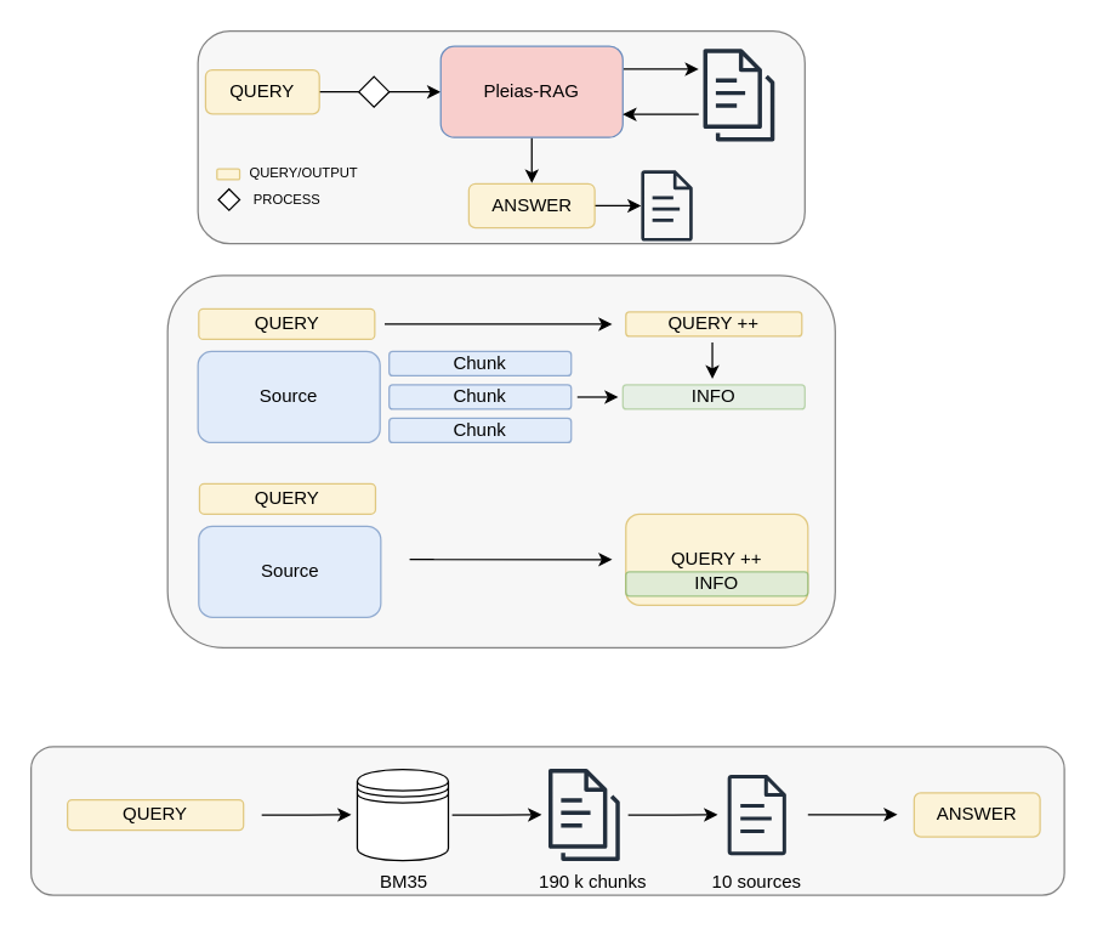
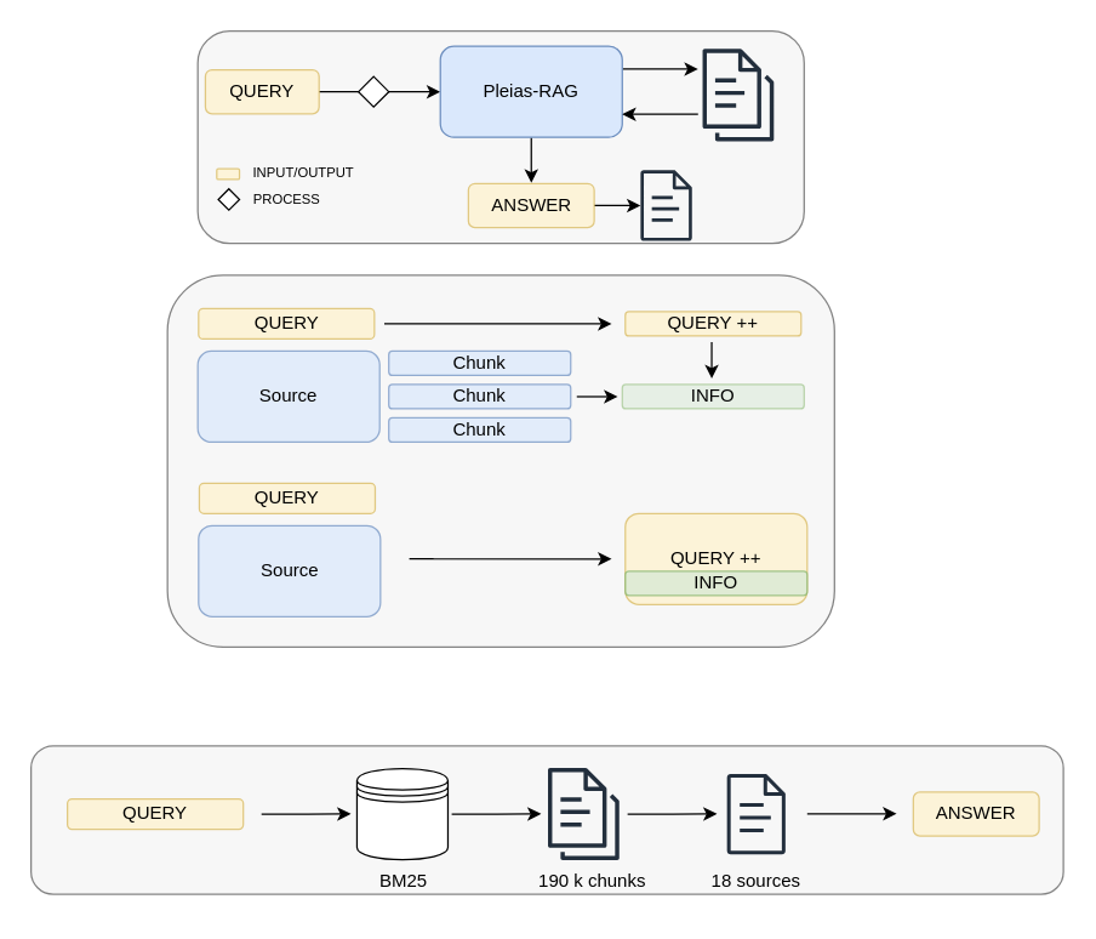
  <mxCell id="0" />
  <mxCell id="1" parent="0" />
  <mxCell id="2" value="" style="rounded=1;whiteSpace=wrap;html=1;fillColor=#f5f5f5;fontColor=#333333;strokeColor=#666666;opacity=80;" vertex="1" parent="1"><mxGeometry x="20" y="491.16" width="681" height="97.84" as="geometry" /></mxCell>
  <mxCell id="3" value="" style="rounded=1;whiteSpace=wrap;html=1;fillColor=#f5f5f5;fontColor=#333333;strokeColor=#666666;opacity=80;" vertex="1" parent="1"><mxGeometry x="110" y="181" width="440" height="245" as="geometry" /></mxCell>
  <mxCell id="4" value="" style="rounded=1;whiteSpace=wrap;html=1;fillColor=#f5f5f5;fontColor=#333333;strokeColor=#666666;opacity=80;" vertex="1" parent="1"><mxGeometry x="130" y="20" width="400" height="140" as="geometry" /></mxCell>
  <mxCell id="5" style="edgeStyle=orthogonalEdgeStyle;rounded=0;orthogonalLoop=1;jettySize=auto;html=1;exitX=1;exitY=0.5;exitDx=0;exitDy=0;entryX=0;entryY=0.5;entryDx=0;entryDy=0;" edge="1" parent="1"><mxGeometry relative="1" as="geometry"><mxPoint x="290" y="60" as="targetPoint" /><mxPoint x="210" y="60" as="sourcePoint" /></mxGeometry></mxCell>
  <mxCell id="6" value="" style="rhombus;whiteSpace=wrap;html=1;" vertex="1" parent="1"><mxGeometry x="236" y="50" width="20" height="20" as="geometry" /></mxCell>
  <mxCell id="7" style="edgeStyle=orthogonalEdgeStyle;rounded=0;orthogonalLoop=1;jettySize=auto;html=1;exitX=1;exitY=0.25;exitDx=0;exitDy=0;" edge="1" parent="1" source="9"><mxGeometry relative="1" as="geometry"><mxPoint x="460" y="45.077" as="targetPoint" /></mxGeometry></mxCell>
  <mxCell id="8" style="edgeStyle=orthogonalEdgeStyle;rounded=0;orthogonalLoop=1;jettySize=auto;html=1;entryX=0.5;entryY=0;entryDx=0;entryDy=0;" edge="1" parent="1" source="9"><mxGeometry relative="1" as="geometry"><mxPoint x="350" y="120" as="targetPoint" /></mxGeometry></mxCell>
- <mxCell id="9" value="Pleias-RAG" style="rounded=1;whiteSpace=wrap;html=1;fillColor=#f8cecc;strokeColor=#6c8ebf;" vertex="1" parent="1"><mxGeometry x="290" y="30" width="120" height="60" as="geometry" /></mxCell>
+ <mxCell id="9" value="Pleias-RAG" style="rounded=1;whiteSpace=wrap;html=1;fillColor=#dae8fc;strokeColor=#6c8ebf;" vertex="1" parent="1"><mxGeometry x="290" y="30" width="120" height="60" as="geometry" /></mxCell>
  <mxCell id="10" value="" style="sketch=0;outlineConnect=0;fontColor=#232F3E;gradientColor=none;fillColor=#232F3D;strokeColor=none;dashed=0;verticalLabelPosition=bottom;verticalAlign=top;align=center;html=1;fontSize=12;fontStyle=0;aspect=fixed;pointerEvents=1;shape=mxgraph.aws4.documents3;" vertex="1" parent="1"><mxGeometry x="463" y="30" width="47" height="64.32" as="geometry" /></mxCell>
  <mxCell id="11" style="edgeStyle=orthogonalEdgeStyle;rounded=0;orthogonalLoop=1;jettySize=auto;html=1;exitX=1;exitY=0.5;exitDx=0;exitDy=0;" edge="1" parent="1" source="26" target="16"><mxGeometry relative="1" as="geometry"><mxPoint x="385" y="135" as="sourcePoint" /></mxGeometry></mxCell>
  <mxCell id="12" style="edgeStyle=orthogonalEdgeStyle;rounded=0;orthogonalLoop=1;jettySize=auto;html=1;" edge="1" parent="1"><mxGeometry relative="1" as="geometry"><mxPoint x="410" y="74.81" as="targetPoint" /><mxPoint x="460" y="74.81" as="sourcePoint" /><Array as="points"><mxPoint x="460" y="74.81" /><mxPoint x="460" y="74.81" /></Array></mxGeometry></mxCell>
  <mxCell id="13" value="" style="rhombus;whiteSpace=wrap;html=1;" vertex="1" parent="1"><mxGeometry x="143.5" y="124" width="14" height="14" as="geometry" /></mxCell>
- <mxCell id="14" value="&lt;font style=&quot;font-size: 9px;&quot;&gt;QUERY/OUTPUT&lt;/font&gt;" style="text;html=1;align=center;verticalAlign=middle;whiteSpace=wrap;rounded=0;" vertex="1" parent="1"><mxGeometry x="150" y="98" width="100" height="30" as="geometry" /></mxCell>
+ <mxCell id="14" value="&lt;font style=&quot;font-size: 9px;&quot;&gt;INPUT/OUTPUT&lt;/font&gt;" style="text;html=1;align=center;verticalAlign=middle;whiteSpace=wrap;rounded=0;" vertex="1" parent="1"><mxGeometry x="150" y="98" width="100" height="30" as="geometry" /></mxCell>
  <mxCell id="15" value="&lt;font style=&quot;font-size: 9px;&quot;&gt;PROCESS&lt;/font&gt;" style="text;html=1;align=center;verticalAlign=middle;whiteSpace=wrap;rounded=0;" vertex="1" parent="1"><mxGeometry x="157.5" y="115" width="62" height="30" as="geometry" /></mxCell>
  <mxCell id="16" value="" style="sketch=0;outlineConnect=0;fontColor=#232F3E;gradientColor=none;fillColor=#232F3D;strokeColor=none;dashed=0;verticalLabelPosition=bottom;verticalAlign=top;align=center;html=1;fontSize=12;fontStyle=0;aspect=fixed;pointerEvents=1;shape=mxgraph.aws4.document;" vertex="1" parent="1"><mxGeometry x="422" y="111.7" width="34.06" height="46.6" as="geometry" /></mxCell>
  <mxCell id="17" value="Source" style="rounded=1;whiteSpace=wrap;html=1;fillColor=#dae8fc;strokeColor=#6c8ebf;opacity=70;" vertex="1" parent="1"><mxGeometry x="130" y="231" width="120" height="60" as="geometry" /></mxCell>
  <mxCell id="18" value="Chunk" style="rounded=1;whiteSpace=wrap;html=1;fillColor=#dae8fc;strokeColor=#6c8ebf;opacity=70;" vertex="1" parent="1"><mxGeometry x="256" y="231" width="120" height="16" as="geometry" /></mxCell>
  <mxCell id="19" style="edgeStyle=orthogonalEdgeStyle;rounded=0;orthogonalLoop=1;jettySize=auto;html=1;" edge="1" parent="1"><mxGeometry relative="1" as="geometry"><mxPoint x="407" y="261" as="targetPoint" /><mxPoint x="380" y="261" as="sourcePoint" /></mxGeometry></mxCell>
  <mxCell id="20" value="Chunk" style="rounded=1;whiteSpace=wrap;html=1;fillColor=#dae8fc;strokeColor=#6c8ebf;opacity=70;" vertex="1" parent="1"><mxGeometry x="256" y="253" width="120" height="16" as="geometry" /></mxCell>
  <mxCell id="21" value="Chunk" style="rounded=1;whiteSpace=wrap;html=1;fillColor=#dae8fc;strokeColor=#6c8ebf;opacity=70;" vertex="1" parent="1"><mxGeometry x="256" y="275" width="120" height="16" as="geometry" /></mxCell>
  <mxCell id="22" style="edgeStyle=orthogonalEdgeStyle;rounded=0;orthogonalLoop=1;jettySize=auto;html=1;" edge="1" parent="1"><mxGeometry relative="1" as="geometry"><mxPoint x="403" y="213" as="targetPoint" /><mxPoint x="253" y="213" as="sourcePoint" /></mxGeometry></mxCell>
  <mxCell id="23" value="&lt;span style=&quot;color: rgb(0, 0, 0); font-family: Helvetica; font-size: 12px; font-style: normal; font-variant-ligatures: normal; font-variant-caps: normal; font-weight: 400; letter-spacing: normal; orphans: 2; text-align: center; text-indent: 0px; text-transform: none; widows: 2; word-spacing: 0px; -webkit-text-stroke-width: 0px; white-space: normal; text-decoration-thickness: initial; text-decoration-style: initial; text-decoration-color: initial; float: none; display: inline !important;&quot;&gt;QUERY&lt;/span&gt;" style="rounded=1;whiteSpace=wrap;html=1;fillColor=#fff2cc;strokeColor=#d6b656;opacity=70;" vertex="1" parent="1"><mxGeometry x="130.5" y="203" width="116" height="20" as="geometry" /></mxCell>
  <mxCell id="24" value="&lt;span style=&quot;color: rgb(0, 0, 0); font-family: Helvetica; font-size: 12px; font-style: normal; font-variant-ligatures: normal; font-variant-caps: normal; font-weight: 400; letter-spacing: normal; orphans: 2; text-align: center; text-indent: 0px; text-transform: none; widows: 2; word-spacing: 0px; -webkit-text-stroke-width: 0px; white-space: normal; text-decoration-thickness: initial; text-decoration-style: initial; text-decoration-color: initial; float: none; display: inline !important;&quot;&gt;QUERY&lt;/span&gt;" style="rounded=1;whiteSpace=wrap;html=1;fillColor=#fff2cc;strokeColor=#d6b656;opacity=70;" vertex="1" parent="1"><mxGeometry x="135" y="45.5" width="75" height="29" as="geometry" /></mxCell>
  <mxCell id="25" value="" style="rounded=1;whiteSpace=wrap;html=1;fillColor=#fff2cc;strokeColor=#d6b656;opacity=70;" vertex="1" parent="1"><mxGeometry x="142.5" y="110.82" width="15" height="7" as="geometry" /></mxCell>
  <mxCell id="26" value="ANSWER" style="rounded=1;whiteSpace=wrap;html=1;fillColor=#fff2cc;strokeColor=#d6b656;opacity=70;" vertex="1" parent="1"><mxGeometry x="308.5" y="120.5" width="83" height="29" as="geometry" /></mxCell>
  <mxCell id="27" value="INFO" style="rounded=1;whiteSpace=wrap;html=1;fillColor=#d5e8d4;strokeColor=#82b366;opacity=50;" vertex="1" parent="1"><mxGeometry x="410" y="253" width="120" height="16" as="geometry" /></mxCell>
  <mxCell id="28" value="" style="edgeStyle=orthogonalEdgeStyle;rounded=0;orthogonalLoop=1;jettySize=auto;html=1;" edge="1" parent="1"><mxGeometry relative="1" as="geometry"><mxPoint x="469" y="225" as="sourcePoint" /><mxPoint x="469" y="249" as="targetPoint" /></mxGeometry></mxCell>
  <mxCell id="29" value="&lt;span style=&quot;color: rgb(0, 0, 0); font-family: Helvetica; font-size: 12px; font-style: normal; font-variant-ligatures: normal; font-variant-caps: normal; font-weight: 400; letter-spacing: normal; orphans: 2; text-align: center; text-indent: 0px; text-transform: none; widows: 2; word-spacing: 0px; -webkit-text-stroke-width: 0px; white-space: normal; text-decoration-thickness: initial; text-decoration-style: initial; text-decoration-color: initial; float: none; display: inline !important;&quot;&gt;QUERY ++&lt;/span&gt;" style="rounded=1;whiteSpace=wrap;html=1;fillColor=#fff2cc;strokeColor=#d6b656;opacity=70;" vertex="1" parent="1"><mxGeometry x="412" y="205" width="116" height="16" as="geometry" /></mxCell>
  <mxCell id="30" value="Source" style="rounded=1;whiteSpace=wrap;html=1;fillColor=#dae8fc;strokeColor=#6c8ebf;opacity=70;" vertex="1" parent="1"><mxGeometry x="130.5" y="346" width="120" height="60" as="geometry" /></mxCell>
  <mxCell id="31" style="edgeStyle=orthogonalEdgeStyle;rounded=0;orthogonalLoop=1;jettySize=auto;html=1;" edge="1" parent="1"><mxGeometry relative="1" as="geometry"><mxPoint x="403" y="368" as="targetPoint" /><mxPoint x="285.5" y="367.83" as="sourcePoint" /><Array as="points"><mxPoint x="269.5" y="367.83" /></Array></mxGeometry></mxCell>
  <mxCell id="32" value="&lt;span style=&quot;color: rgb(0, 0, 0); font-family: Helvetica; font-size: 12px; font-style: normal; font-variant-ligatures: normal; font-variant-caps: normal; font-weight: 400; letter-spacing: normal; orphans: 2; text-align: center; text-indent: 0px; text-transform: none; widows: 2; word-spacing: 0px; -webkit-text-stroke-width: 0px; white-space: normal; text-decoration-thickness: initial; text-decoration-style: initial; text-decoration-color: initial; float: none; display: inline !important;&quot;&gt;QUERY&lt;/span&gt;" style="rounded=1;whiteSpace=wrap;html=1;fillColor=#fff2cc;strokeColor=#d6b656;opacity=70;" vertex="1" parent="1"><mxGeometry x="131" y="318" width="116" height="20" as="geometry" /></mxCell>
  <mxCell id="33" value="&lt;span style=&quot;color: rgb(0, 0, 0); font-family: Helvetica; font-size: 12px; font-style: normal; font-variant-ligatures: normal; font-variant-caps: normal; font-weight: 400; letter-spacing: normal; orphans: 2; text-align: center; text-indent: 0px; text-transform: none; widows: 2; word-spacing: 0px; -webkit-text-stroke-width: 0px; white-space: normal; text-decoration-thickness: initial; text-decoration-style: initial; text-decoration-color: initial; float: none; display: inline !important;&quot;&gt;QUERY ++&lt;/span&gt;" style="rounded=1;whiteSpace=wrap;html=1;fillColor=#fff2cc;strokeColor=#d6b656;opacity=70;" vertex="1" parent="1"><mxGeometry x="412" y="338" width="120" height="60" as="geometry" /></mxCell>
  <mxCell id="34" value="INFO" style="rounded=1;whiteSpace=wrap;html=1;fillColor=#d5e8d4;strokeColor=#82b366;opacity=70;" vertex="1" parent="1"><mxGeometry x="412" y="376" width="120" height="16" as="geometry" /></mxCell>
  <mxCell id="35" value="&lt;span style=&quot;color: rgb(0, 0, 0); font-family: Helvetica; font-size: 12px; font-style: normal; font-variant-ligatures: normal; font-variant-caps: normal; font-weight: 400; letter-spacing: normal; orphans: 2; text-align: center; text-indent: 0px; text-transform: none; widows: 2; word-spacing: 0px; -webkit-text-stroke-width: 0px; white-space: normal; text-decoration-thickness: initial; text-decoration-style: initial; text-decoration-color: initial; float: none; display: inline !important;&quot;&gt;QUERY&lt;/span&gt;" style="rounded=1;whiteSpace=wrap;html=1;fillColor=#fff2cc;strokeColor=#d6b656;opacity=70;" vertex="1" parent="1"><mxGeometry x="44" y="526.16" width="116" height="20" as="geometry" /></mxCell>
  <mxCell id="36" value="" style="shape=datastore;whiteSpace=wrap;html=1;" vertex="1" parent="1"><mxGeometry x="235" y="506.16" width="60" height="60" as="geometry" /></mxCell>
  <mxCell id="37" value="" style="sketch=0;outlineConnect=0;fontColor=#232F3E;gradientColor=none;fillColor=#232F3D;strokeColor=none;dashed=0;verticalLabelPosition=bottom;verticalAlign=top;align=center;html=1;fontSize=12;fontStyle=0;aspect=fixed;pointerEvents=1;shape=mxgraph.aws4.documents3;" vertex="1" parent="1"><mxGeometry x="361" y="504" width="47" height="64.32" as="geometry" /></mxCell>
  <mxCell id="38" value="" style="sketch=0;outlineConnect=0;fontColor=#232F3E;gradientColor=none;fillColor=#232F3D;strokeColor=none;dashed=0;verticalLabelPosition=bottom;verticalAlign=top;align=center;html=1;fontSize=12;fontStyle=0;aspect=fixed;pointerEvents=1;shape=mxgraph.aws4.document;" vertex="1" parent="1"><mxGeometry x="479" y="509.66" width="38.74" height="53" as="geometry" /></mxCell>
  <mxCell id="39" style="edgeStyle=orthogonalEdgeStyle;rounded=0;orthogonalLoop=1;jettySize=auto;html=1;" edge="1" parent="1"><mxGeometry relative="1" as="geometry"><mxPoint x="172" y="536.17" as="sourcePoint" /><mxPoint x="231" y="536.02" as="targetPoint" /><Array as="points"><mxPoint x="202" y="536.17" /></Array></mxGeometry></mxCell>
  <mxCell id="40" style="edgeStyle=orthogonalEdgeStyle;rounded=0;orthogonalLoop=1;jettySize=auto;html=1;" edge="1" parent="1"><mxGeometry relative="1" as="geometry"><mxPoint x="297.5" y="536.17" as="sourcePoint" /><mxPoint x="356.5" y="536.02" as="targetPoint" /><Array as="points"><mxPoint x="327.5" y="536.17" /></Array></mxGeometry></mxCell>
  <mxCell id="41" style="edgeStyle=orthogonalEdgeStyle;rounded=0;orthogonalLoop=1;jettySize=auto;html=1;" edge="1" parent="1"><mxGeometry relative="1" as="geometry"><mxPoint x="413.5" y="536.17" as="sourcePoint" /><mxPoint x="472.5" y="536.02" as="targetPoint" /><Array as="points"><mxPoint x="443.5" y="536.17" /></Array></mxGeometry></mxCell>
  <mxCell id="42" style="edgeStyle=orthogonalEdgeStyle;rounded=0;orthogonalLoop=1;jettySize=auto;html=1;" edge="1" parent="1"><mxGeometry relative="1" as="geometry"><mxPoint x="532" y="536.07" as="sourcePoint" /><mxPoint x="591" y="535.92" as="targetPoint" /><Array as="points"><mxPoint x="562" y="536.07" /></Array></mxGeometry></mxCell>
  <mxCell id="43" value="ANSWER" style="rounded=1;whiteSpace=wrap;html=1;fillColor=#fff2cc;strokeColor=#d6b656;opacity=70;" vertex="1" parent="1"><mxGeometry x="602" y="521.66" width="83" height="29" as="geometry" /></mxCell>
  <mxCell id="44" value="190 k chunks" style="text;html=1;align=center;verticalAlign=middle;whiteSpace=wrap;rounded=0;" vertex="1" parent="1"><mxGeometry x="350" y="566.16" width="80.5" height="30" as="geometry" /></mxCell>
- <mxCell id="45" value="10 sources" style="text;html=1;align=center;verticalAlign=middle;whiteSpace=wrap;rounded=0;" vertex="1" parent="1"><mxGeometry x="460.06" y="566.16" width="76.63" height="30" as="geometry" /></mxCell>
- <mxCell id="46" value="BM35" style="text;html=1;align=center;verticalAlign=middle;whiteSpace=wrap;rounded=0;" vertex="1" parent="1"><mxGeometry x="236" y="566.16" width="60" height="30" as="geometry" /></mxCell>
+ <mxCell id="45" value="18 sources" style="text;html=1;align=center;verticalAlign=middle;whiteSpace=wrap;rounded=0;" vertex="1" parent="1"><mxGeometry x="460.06" y="566.16" width="76.63" height="30" as="geometry" /></mxCell>
+ <mxCell id="46" value="BM25" style="text;html=1;align=center;verticalAlign=middle;whiteSpace=wrap;rounded=0;" vertex="1" parent="1"><mxGeometry x="236" y="566.16" width="60" height="30" as="geometry" /></mxCell>
